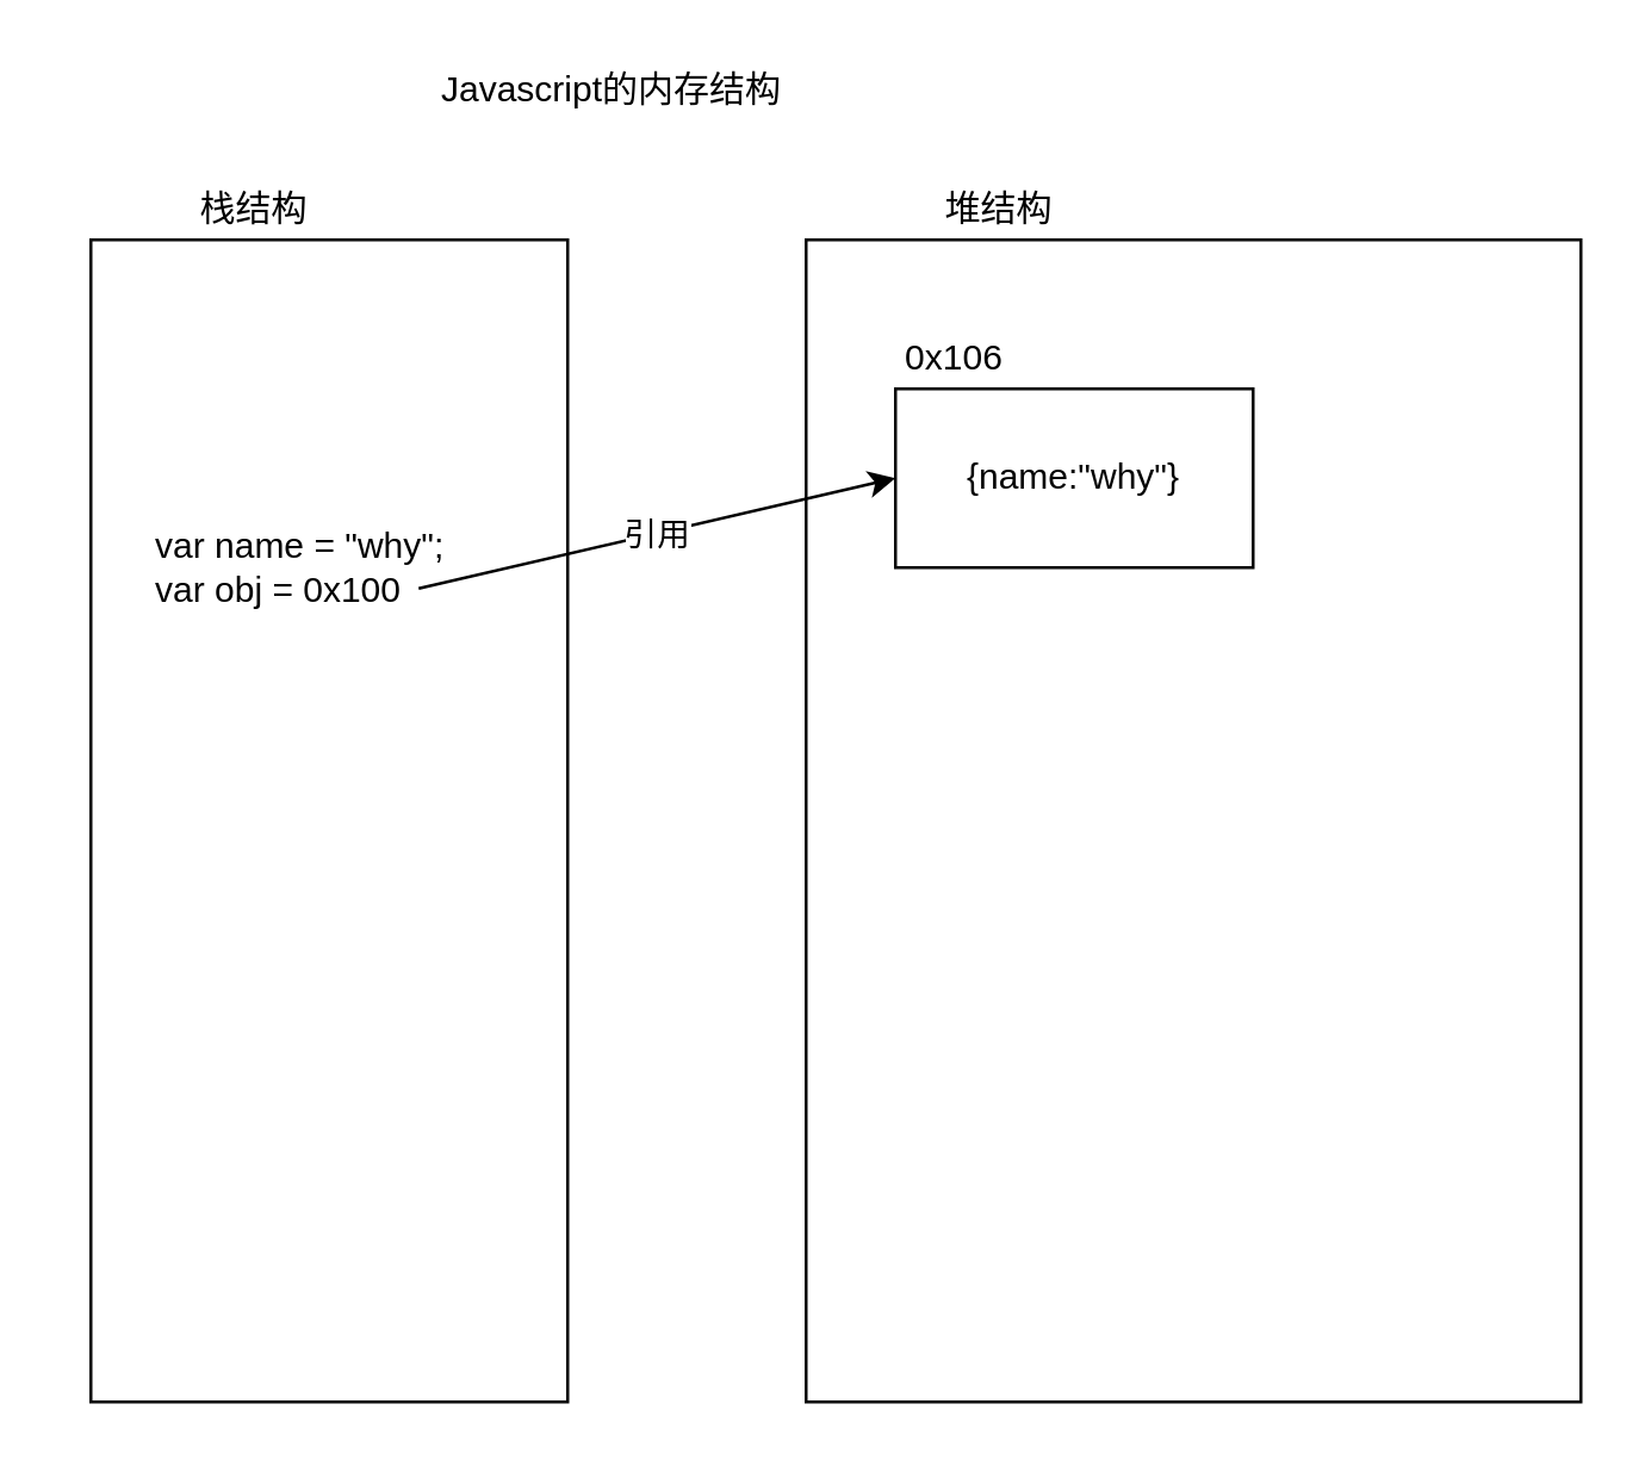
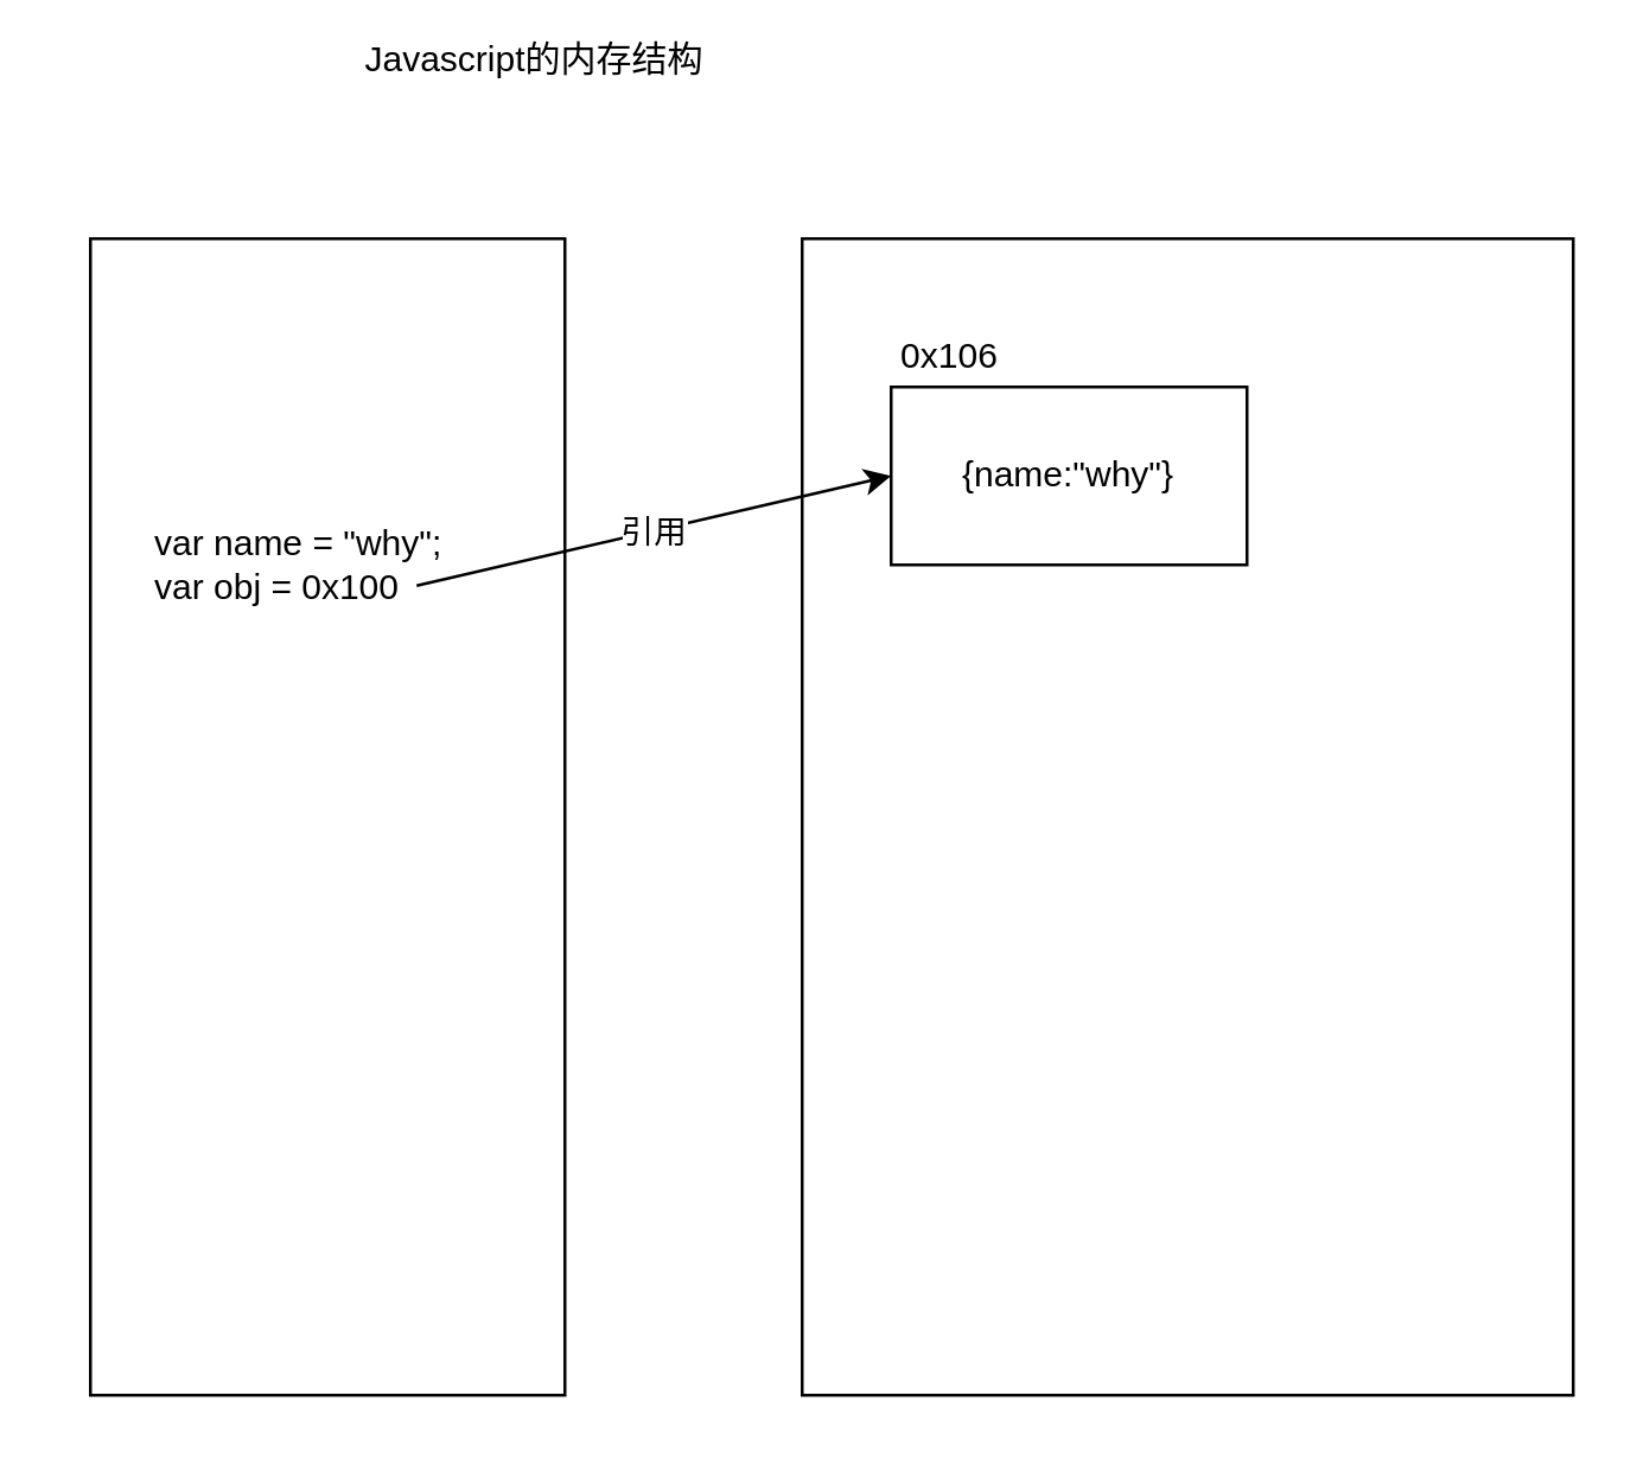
  <mxCell id="0" />
  <mxCell id="1" parent="0" />
  <mxCell id="2" value="" style="rounded=0;whiteSpace=wrap;html=1;" vertex="1" parent="1"><mxGeometry x="30" y="80" width="160" height="390" as="geometry" /></mxCell>
  <mxCell id="3" value="" style="rounded=0;whiteSpace=wrap;html=1;" vertex="1" parent="1"><mxGeometry x="270" y="80" width="260" height="390" as="geometry" /></mxCell>
- <mxCell id="4" value="Javascript的内存结构" style="text;html=1;strokeColor=none;fillColor=none;align=center;verticalAlign=middle;whiteSpace=wrap;rounded=0;" vertex="1" parent="1"><mxGeometry x="140" y="20" width="130" height="20" as="geometry" /></mxCell>
- <mxCell id="5" value="栈结构" style="text;html=1;strokeColor=none;fillColor=none;align=center;verticalAlign=middle;whiteSpace=wrap;rounded=0;" vertex="1" parent="1"><mxGeometry x="20" y="60" width="130" height="20" as="geometry" /></mxCell>
- <mxCell id="6" value="堆结构" style="text;html=1;strokeColor=none;fillColor=none;align=center;verticalAlign=middle;whiteSpace=wrap;rounded=0;" vertex="1" parent="1"><mxGeometry x="270" y="60" width="130" height="20" as="geometry" /></mxCell>
+ <mxCell id="4" value="Javascript的内存结构" style="text;html=1;strokeColor=none;fillColor=none;align=center;verticalAlign=middle;whiteSpace=wrap;rounded=0;" vertex="1" parent="1"><mxGeometry x="115" y="10" width="130" height="20" as="geometry" /></mxCell>
  <mxCell id="7" value="var name = &quot;why&quot;;&lt;br&gt;var obj = 0x100" style="text;html=1;strokeColor=none;fillColor=none;align=left;verticalAlign=middle;whiteSpace=wrap;rounded=0;" vertex="1" parent="1"><mxGeometry x="50" y="160" width="110" height="60" as="geometry" /></mxCell>
  <mxCell id="8" value="{name:&quot;why&quot;}" style="rounded=0;whiteSpace=wrap;html=1;" vertex="1" parent="1"><mxGeometry x="300" y="130" width="120" height="60" as="geometry" /></mxCell>
  <mxCell id="9" value="0x106" style="text;html=1;strokeColor=none;fillColor=none;align=center;verticalAlign=middle;whiteSpace=wrap;rounded=0;" vertex="1" parent="1"><mxGeometry x="300" y="110" width="40" height="20" as="geometry" /></mxCell>
  <mxCell id="10" value="引用" style="endArrow=classic;html=1;entryX=0;entryY=0.5;entryDx=0;entryDy=0;entryPerimeter=0;" edge="1" parent="1" target="8"><mxGeometry width="50" height="50" relative="1" as="geometry"><mxPoint x="140" y="197" as="sourcePoint" /><mxPoint x="270" y="170" as="targetPoint" /></mxGeometry></mxCell>
